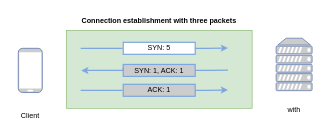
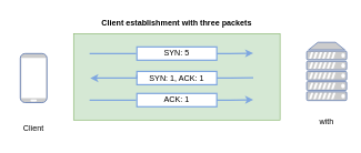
  <mxCell id="0" />
  <mxCell id="1" parent="0" />
- <mxCell id="2" value="Connection establishment with three packets" style="text;html=1;strokeColor=none;fillColor=none;align=center;verticalAlign=middle;whiteSpace=wrap;rounded=0;fontStyle=1" vertex="1" parent="1"><mxGeometry x="110" y="20" width="310" height="30" as="geometry" /></mxCell>
+ <mxCell id="2" value="Client establishment with three packets" style="text;html=1;strokeColor=none;fillColor=none;align=center;verticalAlign=middle;whiteSpace=wrap;rounded=0;fontStyle=1" vertex="1" parent="1"><mxGeometry x="110" y="20" width="310" height="30" as="geometry" /></mxCell>
  <mxCell id="3" value="" style="fontColor=#0066CC;verticalAlign=top;verticalLabelPosition=bottom;labelPosition=center;align=center;html=1;outlineConnect=0;fillColor=#CCCCCC;strokeColor=#6881B3;gradientColor=none;gradientDirection=north;strokeWidth=2;shape=mxgraph.networks.server;" parent="1" vertex="1"><mxGeometry x="460" y="63.13" width="60" height="87.5" as="geometry" /></mxCell>
  <mxCell id="4" value="" style="fontColor=#0066CC;verticalAlign=top;verticalLabelPosition=bottom;labelPosition=center;align=center;html=1;outlineConnect=0;fillColor=#CCCCCC;strokeColor=#6881B3;gradientColor=none;gradientDirection=north;strokeWidth=2;shape=mxgraph.networks.mobile;" parent="1" vertex="1"><mxGeometry x="30" y="80" width="40" height="73.75" as="geometry" /></mxCell>
  <mxCell id="5" value="Client" style="text;html=1;strokeColor=none;fillColor=none;align=center;verticalAlign=middle;whiteSpace=wrap;rounded=0;" parent="1" vertex="1"><mxGeometry x="20" y="177.5" width="60" height="30" as="geometry" /></mxCell>
  <mxCell id="6" value="with" style="text;html=1;strokeColor=none;fillColor=none;align=center;verticalAlign=middle;whiteSpace=wrap;rounded=0;" parent="1" vertex="1"><mxGeometry x="460" y="167.5" width="60" height="30" as="geometry" /></mxCell>
  <mxCell id="7" value="" style="rounded=0;whiteSpace=wrap;html=1;strokeColor=#82b366;strokeWidth=1;fillColor=#d5e8d4;" parent="1" vertex="1"><mxGeometry x="110" y="50" width="310" height="130" as="geometry" /></mxCell>
  <mxCell id="8" value="SYN: 5" style="rounded=0;whiteSpace=wrap;html=1;strokeColor=#7EA6E0;strokeWidth=2;" parent="1" vertex="1"><mxGeometry x="205" y="70" width="120" height="20" as="geometry" /></mxCell>
  <mxCell id="9" value="" style="endArrow=classic;html=1;rounded=0;edgeStyle=orthogonalEdgeStyle;strokeColor=#7EA6E0;strokeWidth=2;" parent="1" edge="1"><mxGeometry x="150" y="359" as="geometry"><mxPoint x="324.75" y="80" as="sourcePoint" /><mxPoint x="379.75" y="79.5" as="targetPoint" /><Array as="points"><mxPoint x="344.75" y="80" /><mxPoint x="344.75" y="80" /></Array></mxGeometry></mxCell>
  <mxCell id="10" value="" style="line;strokeWidth=2;html=1;labelBorderColor=#3399FF;strokeColor=#7EA6E0;" parent="1" vertex="1"><mxGeometry x="134" y="75" width="70" height="10" as="geometry" /></mxCell>
- <mxCell id="11" value="SYN: 1, ACK: 1" style="rounded=0;whiteSpace=wrap;html=1;strokeColor=#7EA6E0;strokeWidth=2;fillColor=#cccccc;" parent="1" vertex="1"><mxGeometry x="205" y="106.88" width="120" height="20" as="geometry" /></mxCell>
+ <mxCell id="11" value="SYN: 1, ACK: 1" style="rounded=0;whiteSpace=wrap;html=1;strokeColor=#7EA6E0;strokeWidth=2;" parent="1" vertex="1"><mxGeometry x="205" y="106.88" width="120" height="20" as="geometry" /></mxCell>
  <mxCell id="12" value="" style="endArrow=none;html=1;rounded=0;edgeStyle=orthogonalEdgeStyle;strokeColor=#7EA6E0;strokeWidth=2;endFill=0;" parent="1" edge="1"><mxGeometry x="150" y="359" as="geometry"><mxPoint x="324.75" y="116.88" as="sourcePoint" /><mxPoint x="379.75" y="116.38" as="targetPoint" /><Array as="points"><mxPoint x="344.75" y="116.88" /><mxPoint x="344.75" y="116.88" /></Array></mxGeometry></mxCell>
  <mxCell id="13" value="" style="endArrow=none;html=1;rounded=0;edgeStyle=orthogonalEdgeStyle;strokeColor=#7EA6E0;strokeWidth=2;startArrow=classic;startFill=1;endFill=0;entryX=0;entryY=0.25;entryDx=0;entryDy=0;" parent="1" target="11" edge="1"><mxGeometry x="150" y="359" as="geometry"><mxPoint x="135" y="116.88" as="sourcePoint" /><mxPoint x="190" y="116.38" as="targetPoint" /><Array as="points"><mxPoint x="205" y="117" /></Array></mxGeometry></mxCell>
- <mxCell id="14" value="ACK: 1" style="rounded=0;whiteSpace=wrap;html=1;strokeColor=#7EA6E0;strokeWidth=2;fillColor=#cccccc;" parent="1" vertex="1"><mxGeometry x="205" y="140" width="120" height="20" as="geometry" /></mxCell>
+ <mxCell id="14" value="ACK: 1" style="rounded=0;whiteSpace=wrap;html=1;strokeColor=#7EA6E0;strokeWidth=2;" parent="1" vertex="1"><mxGeometry x="205" y="140" width="120" height="20" as="geometry" /></mxCell>
  <mxCell id="15" value="" style="endArrow=classic;html=1;rounded=0;edgeStyle=orthogonalEdgeStyle;strokeColor=#7EA6E0;strokeWidth=2;" parent="1" edge="1"><mxGeometry x="150" y="359" as="geometry"><mxPoint x="324.75" y="150" as="sourcePoint" /><mxPoint x="379.75" y="149.5" as="targetPoint" /><Array as="points"><mxPoint x="344.75" y="150" /><mxPoint x="344.75" y="150" /></Array></mxGeometry></mxCell>
  <mxCell id="16" value="" style="line;strokeWidth=2;html=1;labelBorderColor=#3399FF;strokeColor=#7EA6E0;" parent="1" vertex="1"><mxGeometry x="134" y="145" width="70" height="10" as="geometry" /></mxCell>
